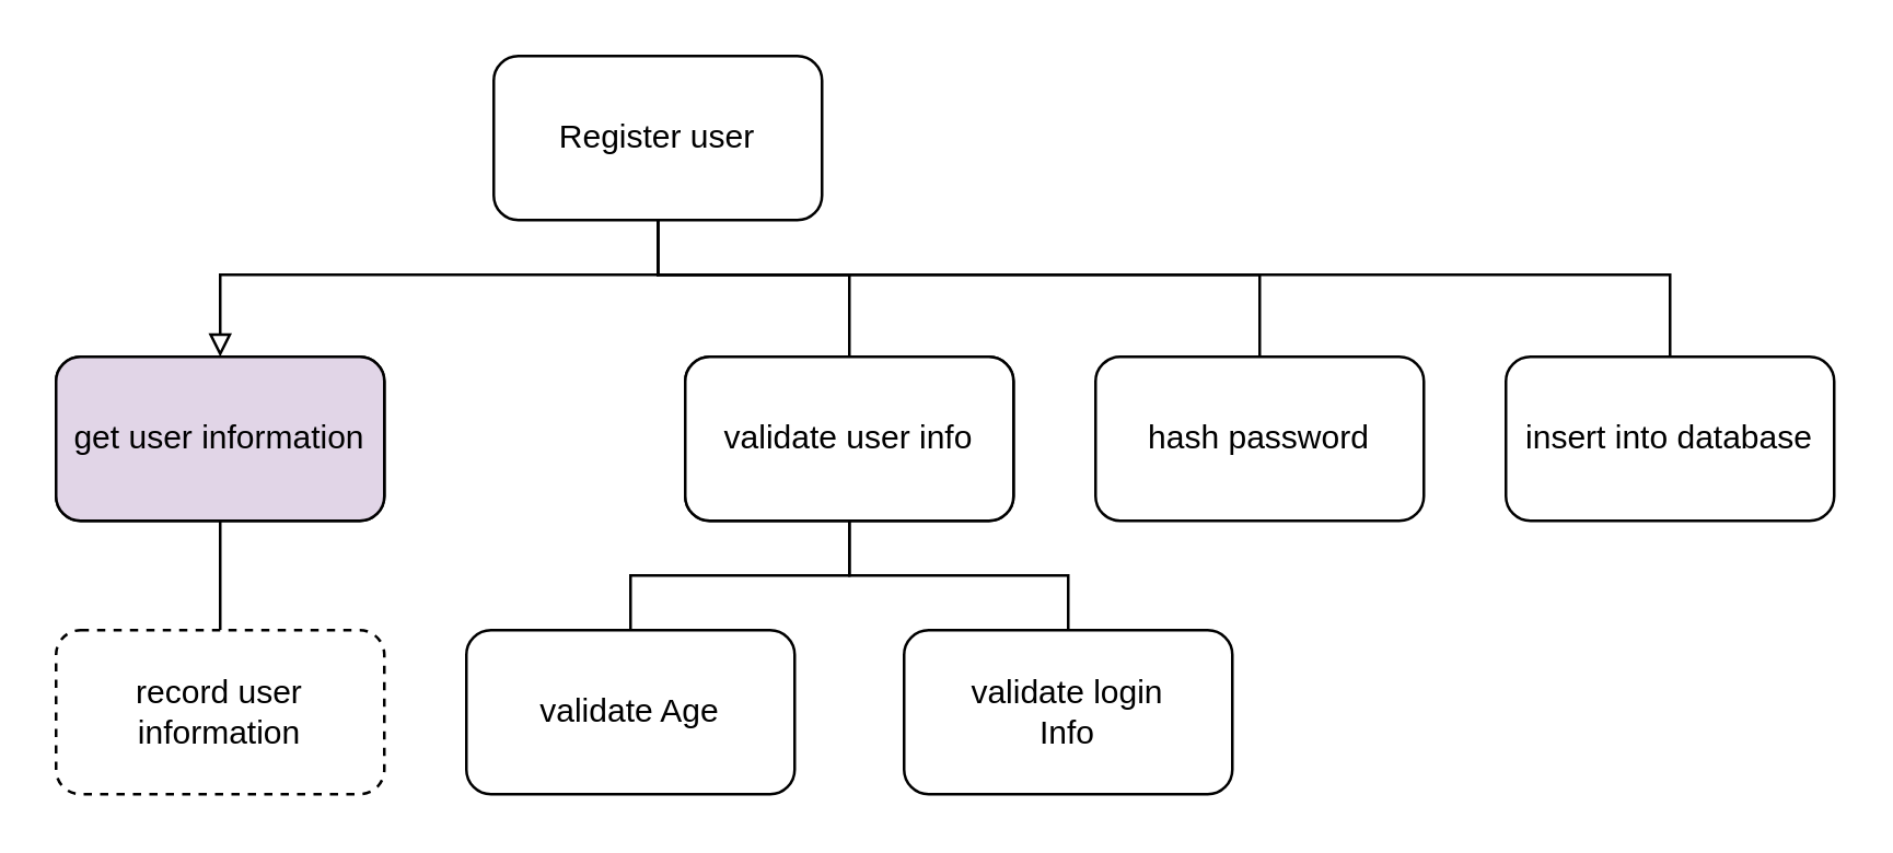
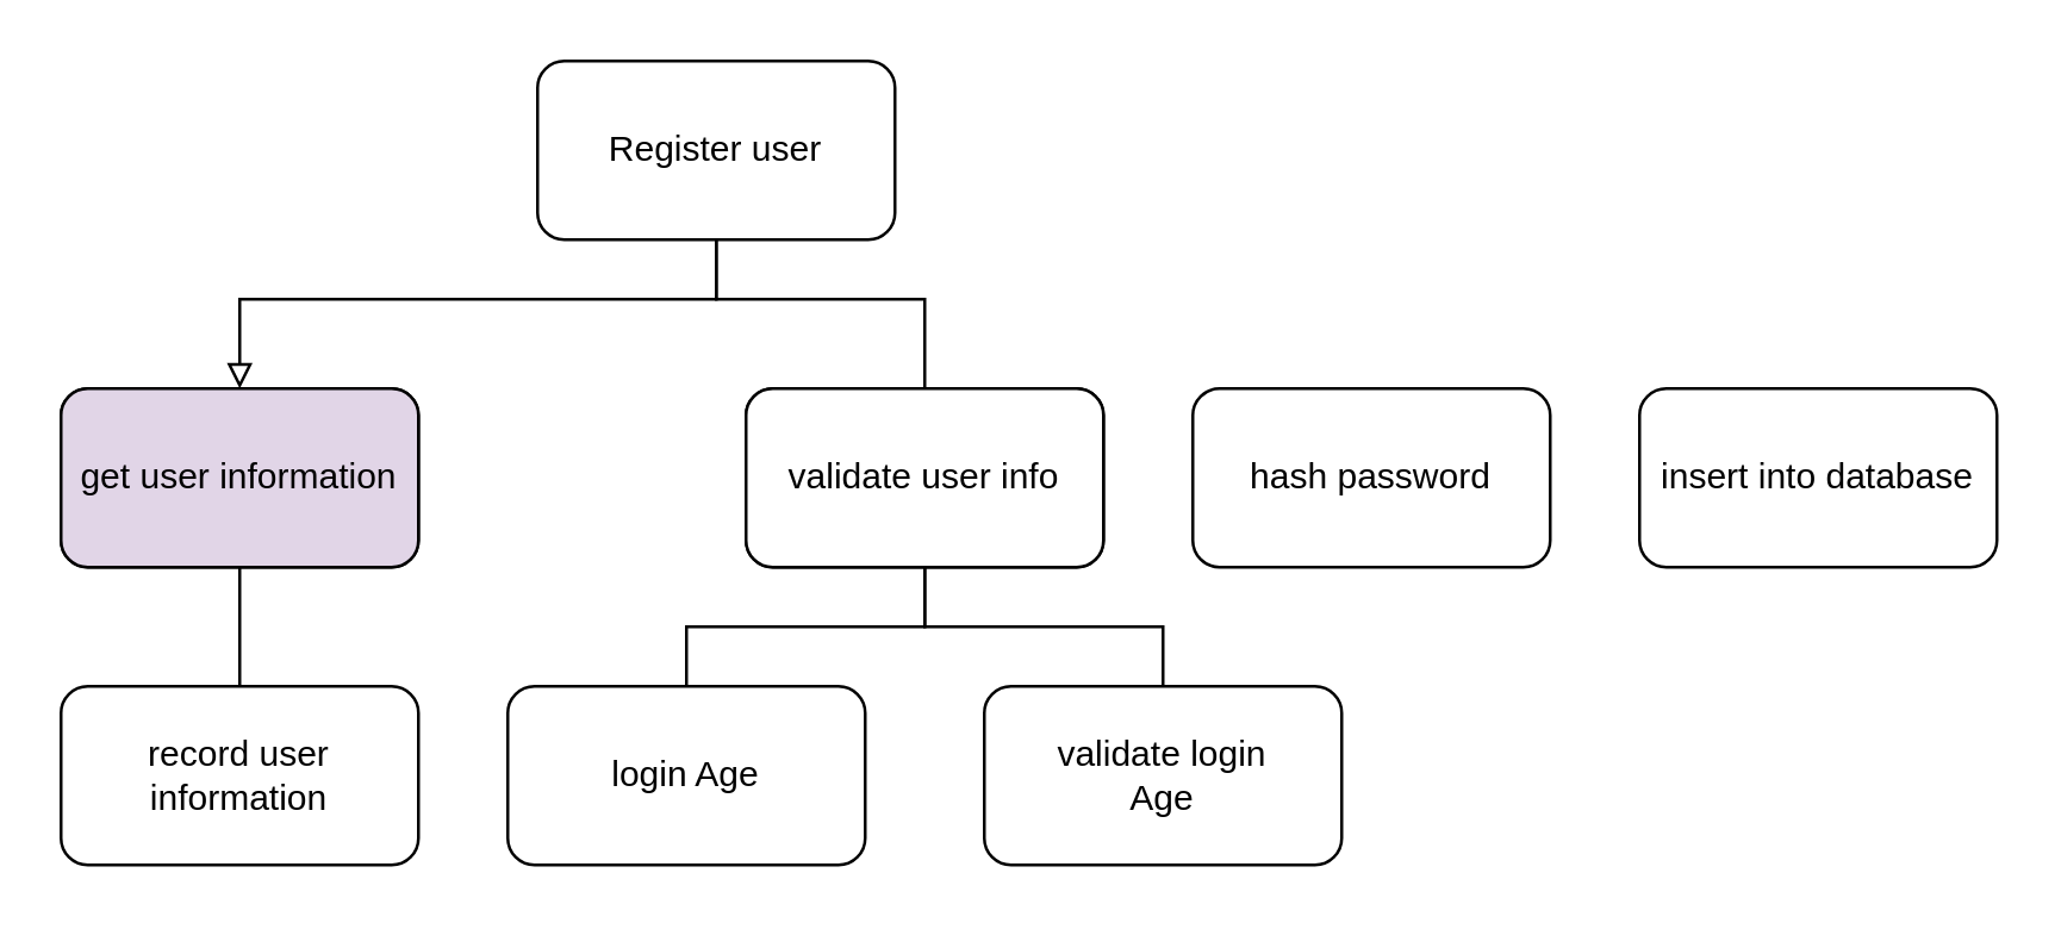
  <mxCell id="0" />
  <mxCell id="1" parent="0" />
  <mxCell id="2" style="edgeStyle=orthogonalEdgeStyle;rounded=0;orthogonalLoop=1;jettySize=auto;html=1;exitX=0.5;exitY=1;exitDx=0;exitDy=0;entryX=0.5;entryY=0;entryDx=0;entryDy=0;endArrow=block;endFill=0;" edge="1" parent="1" source="6" target="10"><mxGeometry relative="1" as="geometry"><Array as="points"><mxPoint x="240" y="100" /><mxPoint x="80" y="100" /></Array></mxGeometry></mxCell>
  <mxCell id="3" style="edgeStyle=orthogonalEdgeStyle;rounded=0;orthogonalLoop=1;jettySize=auto;html=1;endArrow=none;endFill=0;" edge="1" parent="1" source="6" target="16"><mxGeometry relative="1" as="geometry"><Array as="points"><mxPoint x="240" y="100" /><mxPoint x="310" y="100" /></Array></mxGeometry></mxCell>
- <mxCell id="4" style="edgeStyle=orthogonalEdgeStyle;rounded=0;orthogonalLoop=1;jettySize=auto;html=1;endArrow=none;endFill=0;" edge="1" parent="1" source="6" target="17"><mxGeometry relative="1" as="geometry"><Array as="points"><mxPoint x="240" y="100" /><mxPoint x="460" y="100" /></Array></mxGeometry></mxCell>
- <mxCell id="5" style="edgeStyle=orthogonalEdgeStyle;rounded=0;orthogonalLoop=1;jettySize=auto;html=1;exitX=0.5;exitY=1;exitDx=0;exitDy=0;entryX=0.5;entryY=0;entryDx=0;entryDy=0;endArrow=none;endFill=0;" edge="1" parent="1" source="6" target="18"><mxGeometry relative="1" as="geometry"><Array as="points"><mxPoint x="240" y="100" /><mxPoint x="610" y="100" /></Array></mxGeometry></mxCell>
  <mxCell id="6" value="Register user" style="rounded=1;whiteSpace=wrap;html=1;" vertex="1" parent="1"><mxGeometry x="180" y="20" width="120" height="60" as="geometry" /></mxCell>
  <mxCell id="7" style="edgeStyle=orthogonalEdgeStyle;rounded=0;orthogonalLoop=1;jettySize=auto;html=1;entryX=0.5;entryY=0;entryDx=0;entryDy=0;endArrow=none;endFill=0;" edge="1" parent="1" source="8" target="9"><mxGeometry relative="1" as="geometry" /></mxCell>
  <mxCell id="8" value="Validate user info" style="rounded=1;whiteSpace=wrap;html=1;" vertex="1" parent="1"><mxGeometry x="20" y="130" width="120" height="60" as="geometry" /></mxCell>
- <mxCell id="9" value="record user information" style="rounded=1;whiteSpace=wrap;html=1;dashed=1;" vertex="1" parent="1"><mxGeometry x="20" y="230" width="120" height="60" as="geometry" /></mxCell>
+ <mxCell id="9" value="record user information" style="rounded=1;whiteSpace=wrap;html=1;" vertex="1" parent="1"><mxGeometry x="20" y="230" width="120" height="60" as="geometry" /></mxCell>
  <mxCell id="10" value="get user information" style="rounded=1;whiteSpace=wrap;html=1;fillColor=#e1d5e7;" vertex="1" parent="1"><mxGeometry x="20" y="130" width="120" height="60" as="geometry" /></mxCell>
  <mxCell id="11" style="edgeStyle=orthogonalEdgeStyle;rounded=0;orthogonalLoop=1;jettySize=auto;html=1;entryX=0.5;entryY=0;entryDx=0;entryDy=0;endArrow=none;endFill=0;" edge="1" parent="1" source="13" target="14"><mxGeometry relative="1" as="geometry" /></mxCell>
  <mxCell id="12" style="edgeStyle=orthogonalEdgeStyle;rounded=0;orthogonalLoop=1;jettySize=auto;html=1;endArrow=none;endFill=0;" edge="1" parent="1" source="13" target="15"><mxGeometry relative="1" as="geometry" /></mxCell>
  <mxCell id="13" value="Validate user info" style="rounded=1;whiteSpace=wrap;html=1;" vertex="1" parent="1"><mxGeometry x="250" y="130" width="120" height="60" as="geometry" /></mxCell>
- <mxCell id="14" value="validate Age" style="rounded=1;whiteSpace=wrap;html=1;" vertex="1" parent="1"><mxGeometry x="170" y="230" width="120" height="60" as="geometry" /></mxCell>
- <mxCell id="15" value="validate login&lt;div&gt;Info&lt;/div&gt;" style="rounded=1;whiteSpace=wrap;html=1;" vertex="1" parent="1"><mxGeometry x="330" y="230" width="120" height="60" as="geometry" /></mxCell>
+ <mxCell id="14" value="login Age" style="rounded=1;whiteSpace=wrap;html=1;" vertex="1" parent="1"><mxGeometry x="170" y="230" width="120" height="60" as="geometry" /></mxCell>
+ <mxCell id="15" value="validate login&lt;div&gt;Age&lt;/div&gt;" style="rounded=1;whiteSpace=wrap;html=1;" vertex="1" parent="1"><mxGeometry x="330" y="230" width="120" height="60" as="geometry" /></mxCell>
  <mxCell id="16" value="validate user info" style="rounded=1;whiteSpace=wrap;html=1;" vertex="1" parent="1"><mxGeometry x="250" y="130" width="120" height="60" as="geometry" /></mxCell>
  <mxCell id="17" value="hash password" style="rounded=1;whiteSpace=wrap;html=1;" vertex="1" parent="1"><mxGeometry x="400" y="130" width="120" height="60" as="geometry" /></mxCell>
  <mxCell id="18" value="insert into database" style="rounded=1;whiteSpace=wrap;html=1;" vertex="1" parent="1"><mxGeometry x="550" y="130" width="120" height="60" as="geometry" /></mxCell>
